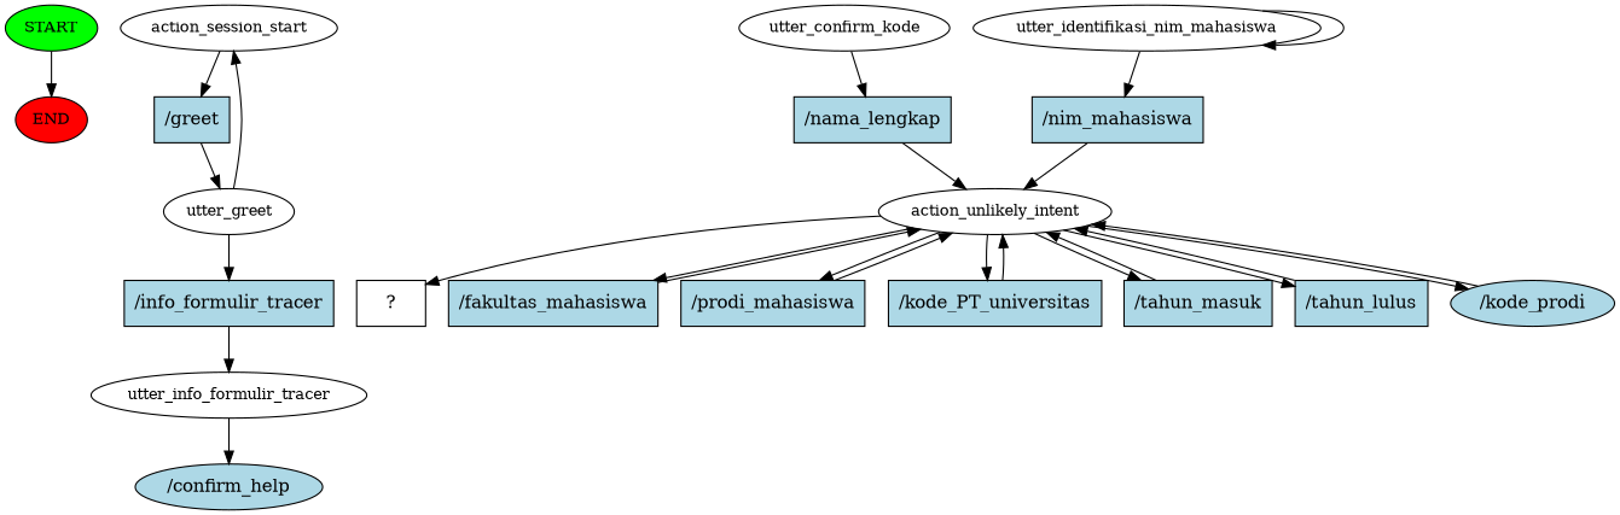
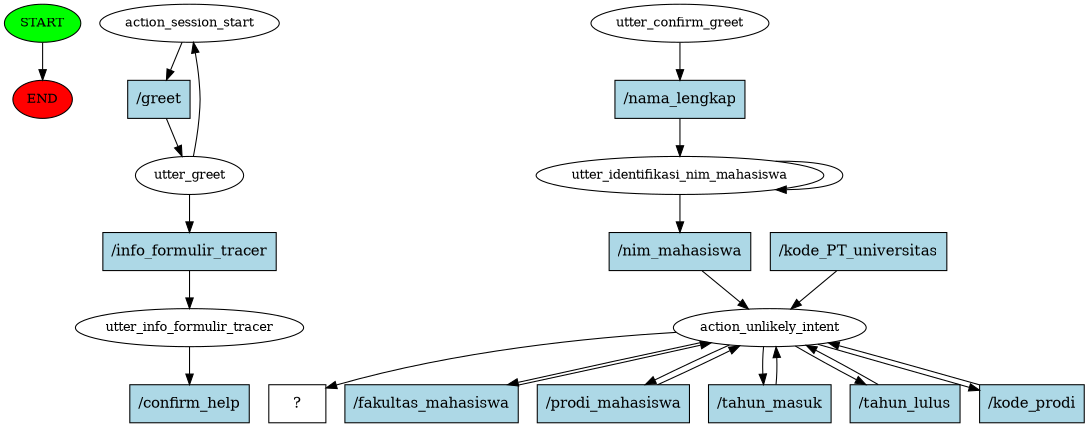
  digraph {
    node [fillcolor=lightblue style=filled shape=rect]
    n1 [fillcolor=green fontsize=12 label=START shape=""]
    n2 [fillcolor=red fontsize=12 label=END shape=""]
    n3 [fontsize=12 label=action_session_start fillcolor="" style="" shape=""]
    n4 [label="/greet"]
    n5 [fontsize=12 label=utter_greet fillcolor="" style="" shape=""]
    n6 [label="/info_formulir_tracer"]
    n7 [fontsize=12 label=utter_info_formulir_tracer fillcolor="" style="" shape=""]
-   n8 [label="/confirm_help" shape=ellipse]
-   n9 [fontsize=12 label=utter_confirm_kode fillcolor="" style="" shape=""]
+   n8 [label="/confirm_help"]
+   n9 [fontsize=12 label=utter_confirm_greet fillcolor="" style="" shape=""]
    n10 [label="/nama_lengkap"]
    n11 [fontsize=12 label=utter_identifikasi_nim_mahasiswa fillcolor="" style="" shape=""]
    n12 [label="/nim_mahasiswa"]
    n13 [fontsize=12 label=action_unlikely_intent fillcolor="" style="" shape=""]
    n14 [label="  ?  " fillcolor="" style=""]
    n15 [label="/fakultas_mahasiswa"]
    n16 [label="/prodi_mahasiswa"]
    n17 [label="/kode_PT_universitas"]
    n18 [label="/tahun_masuk"]
    n19 [label="/tahun_lulus"]
-   n20 [label="/kode_prodi" shape=ellipse]
+   n20 [label="/kode_prodi"]
    n1 -> n2
    n3 -> n4
    n4 -> n5
    n5 -> n3
    n5 -> n6
    n6 -> n7
    n7 -> n8
    n9 -> n10
-   n10 -> n13
+   n10 -> n11
    n11 -> n11
    n11 -> n12
    n12 -> n13
    n13 -> n14
    n13 -> n15
    n13 -> n16
-   n13 -> n17
    n13 -> n18
    n13 -> n19
    n13 -> n20
    n15 -> n13
    n16 -> n13
    n17 -> n13
    n18 -> n13
    n19 -> n13
    n20 -> n13
  }
